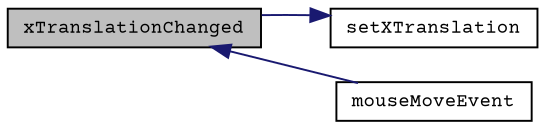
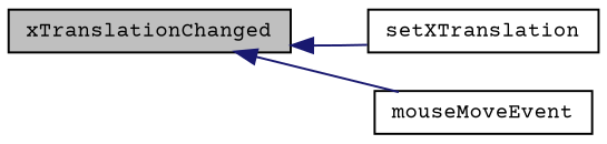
  digraph {
    fontname="Courier Prime"
    rankdir=LR
    node [color=black fillcolor=white fontname="Courier Prime" fontsize=10 shape=record style=filled]
    edge [color=midnightblue dir=back fontname="Courier Prime" fontsize=10 labelfontname=Helvetica labelfontsize=10 style=solid]
    n1 [fillcolor=grey75 fontcolor=black height=0.2 label=xTranslationChanged width=0.4]
    n2 [height=0.2 label=setXTranslation width=0.4]
    n3 [height=0.2 label=mouseMoveEvent width=0.4]
-   n2 -> n1
+   n1 -> n2
    n1 -> n3
  }
